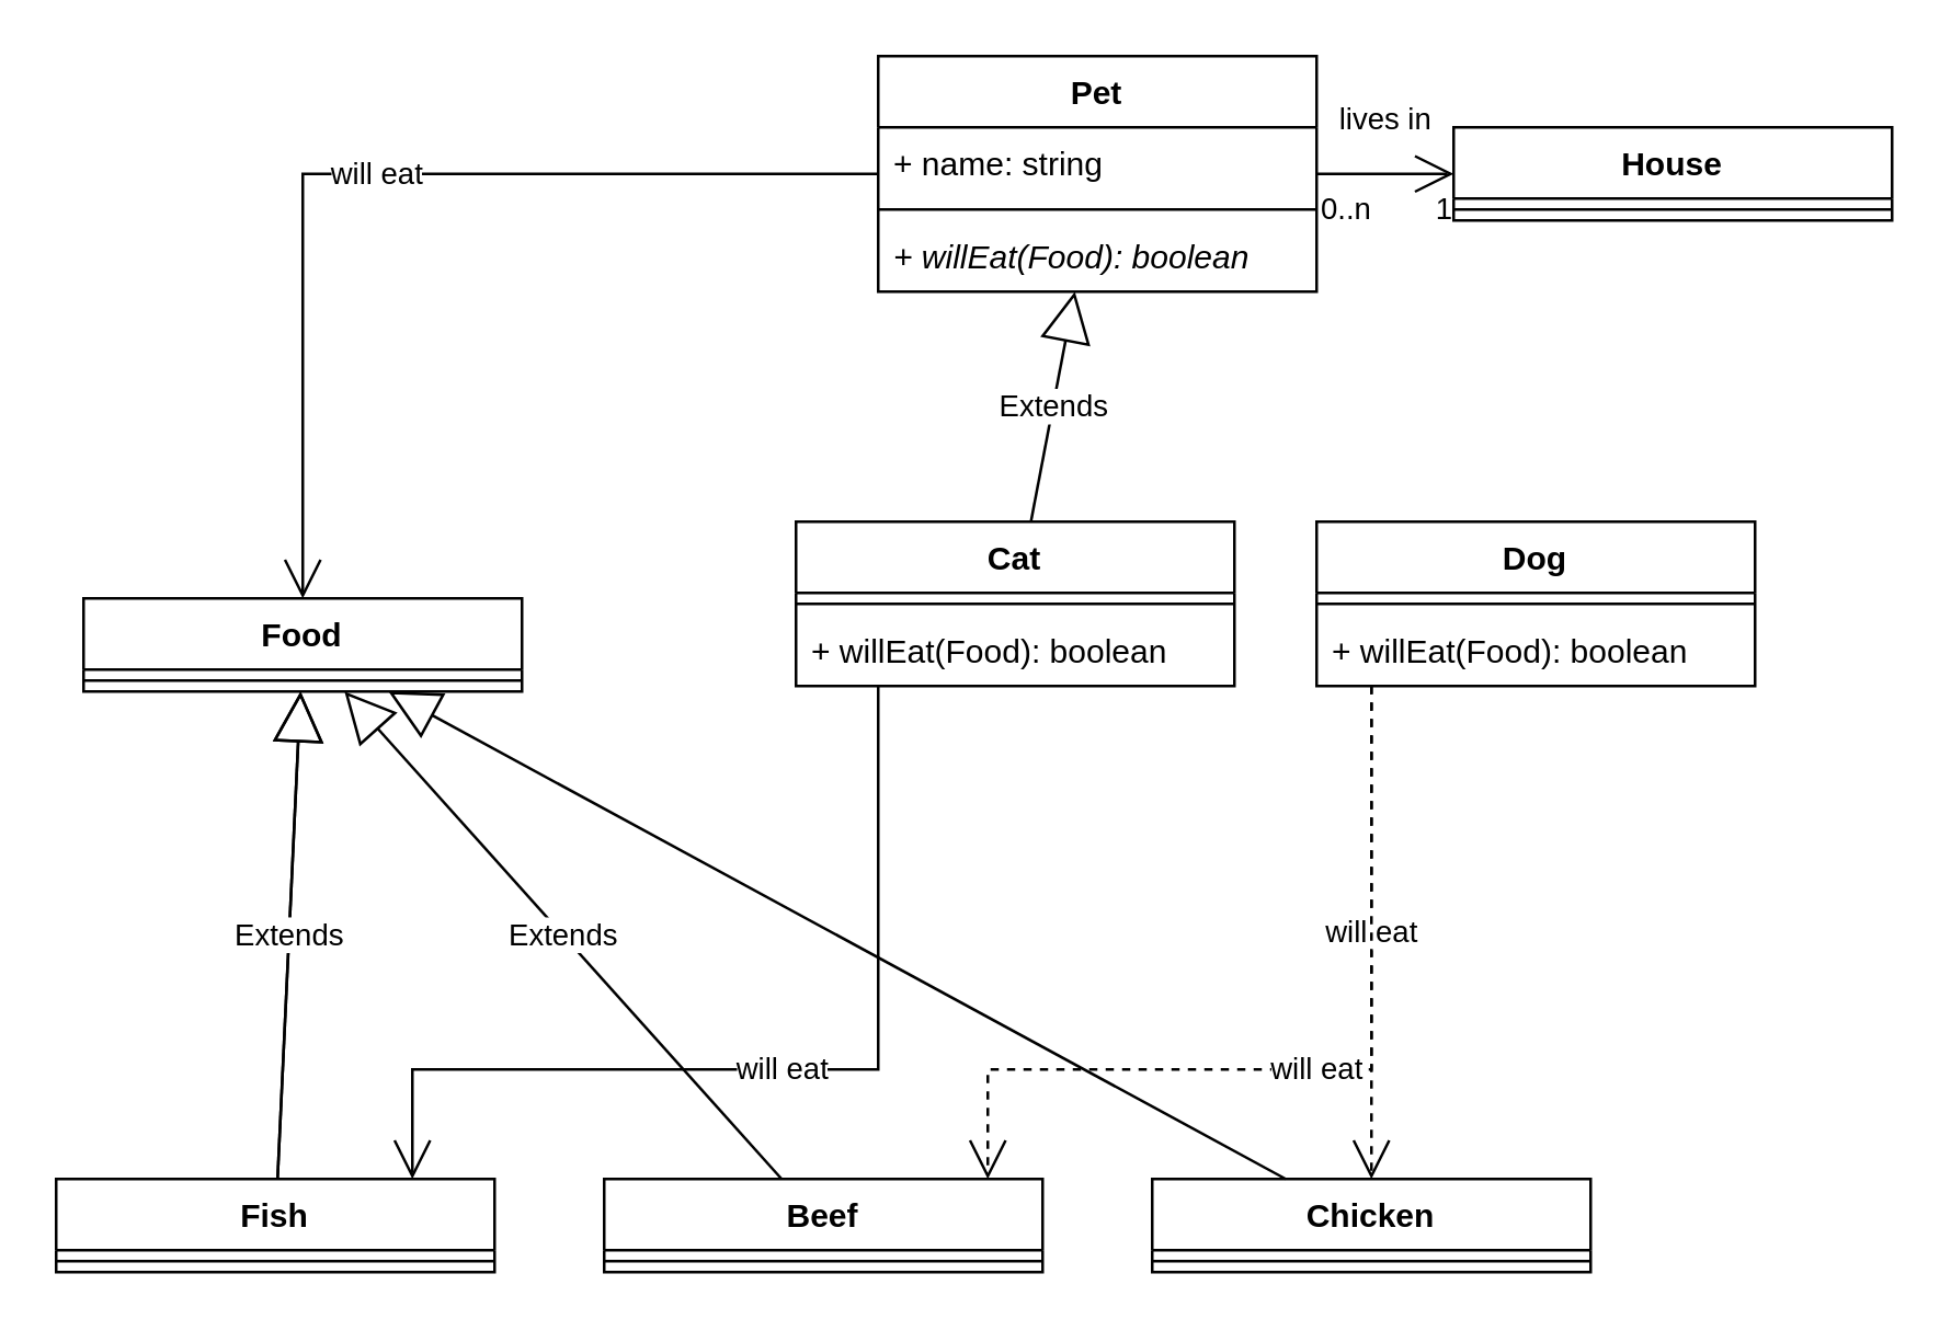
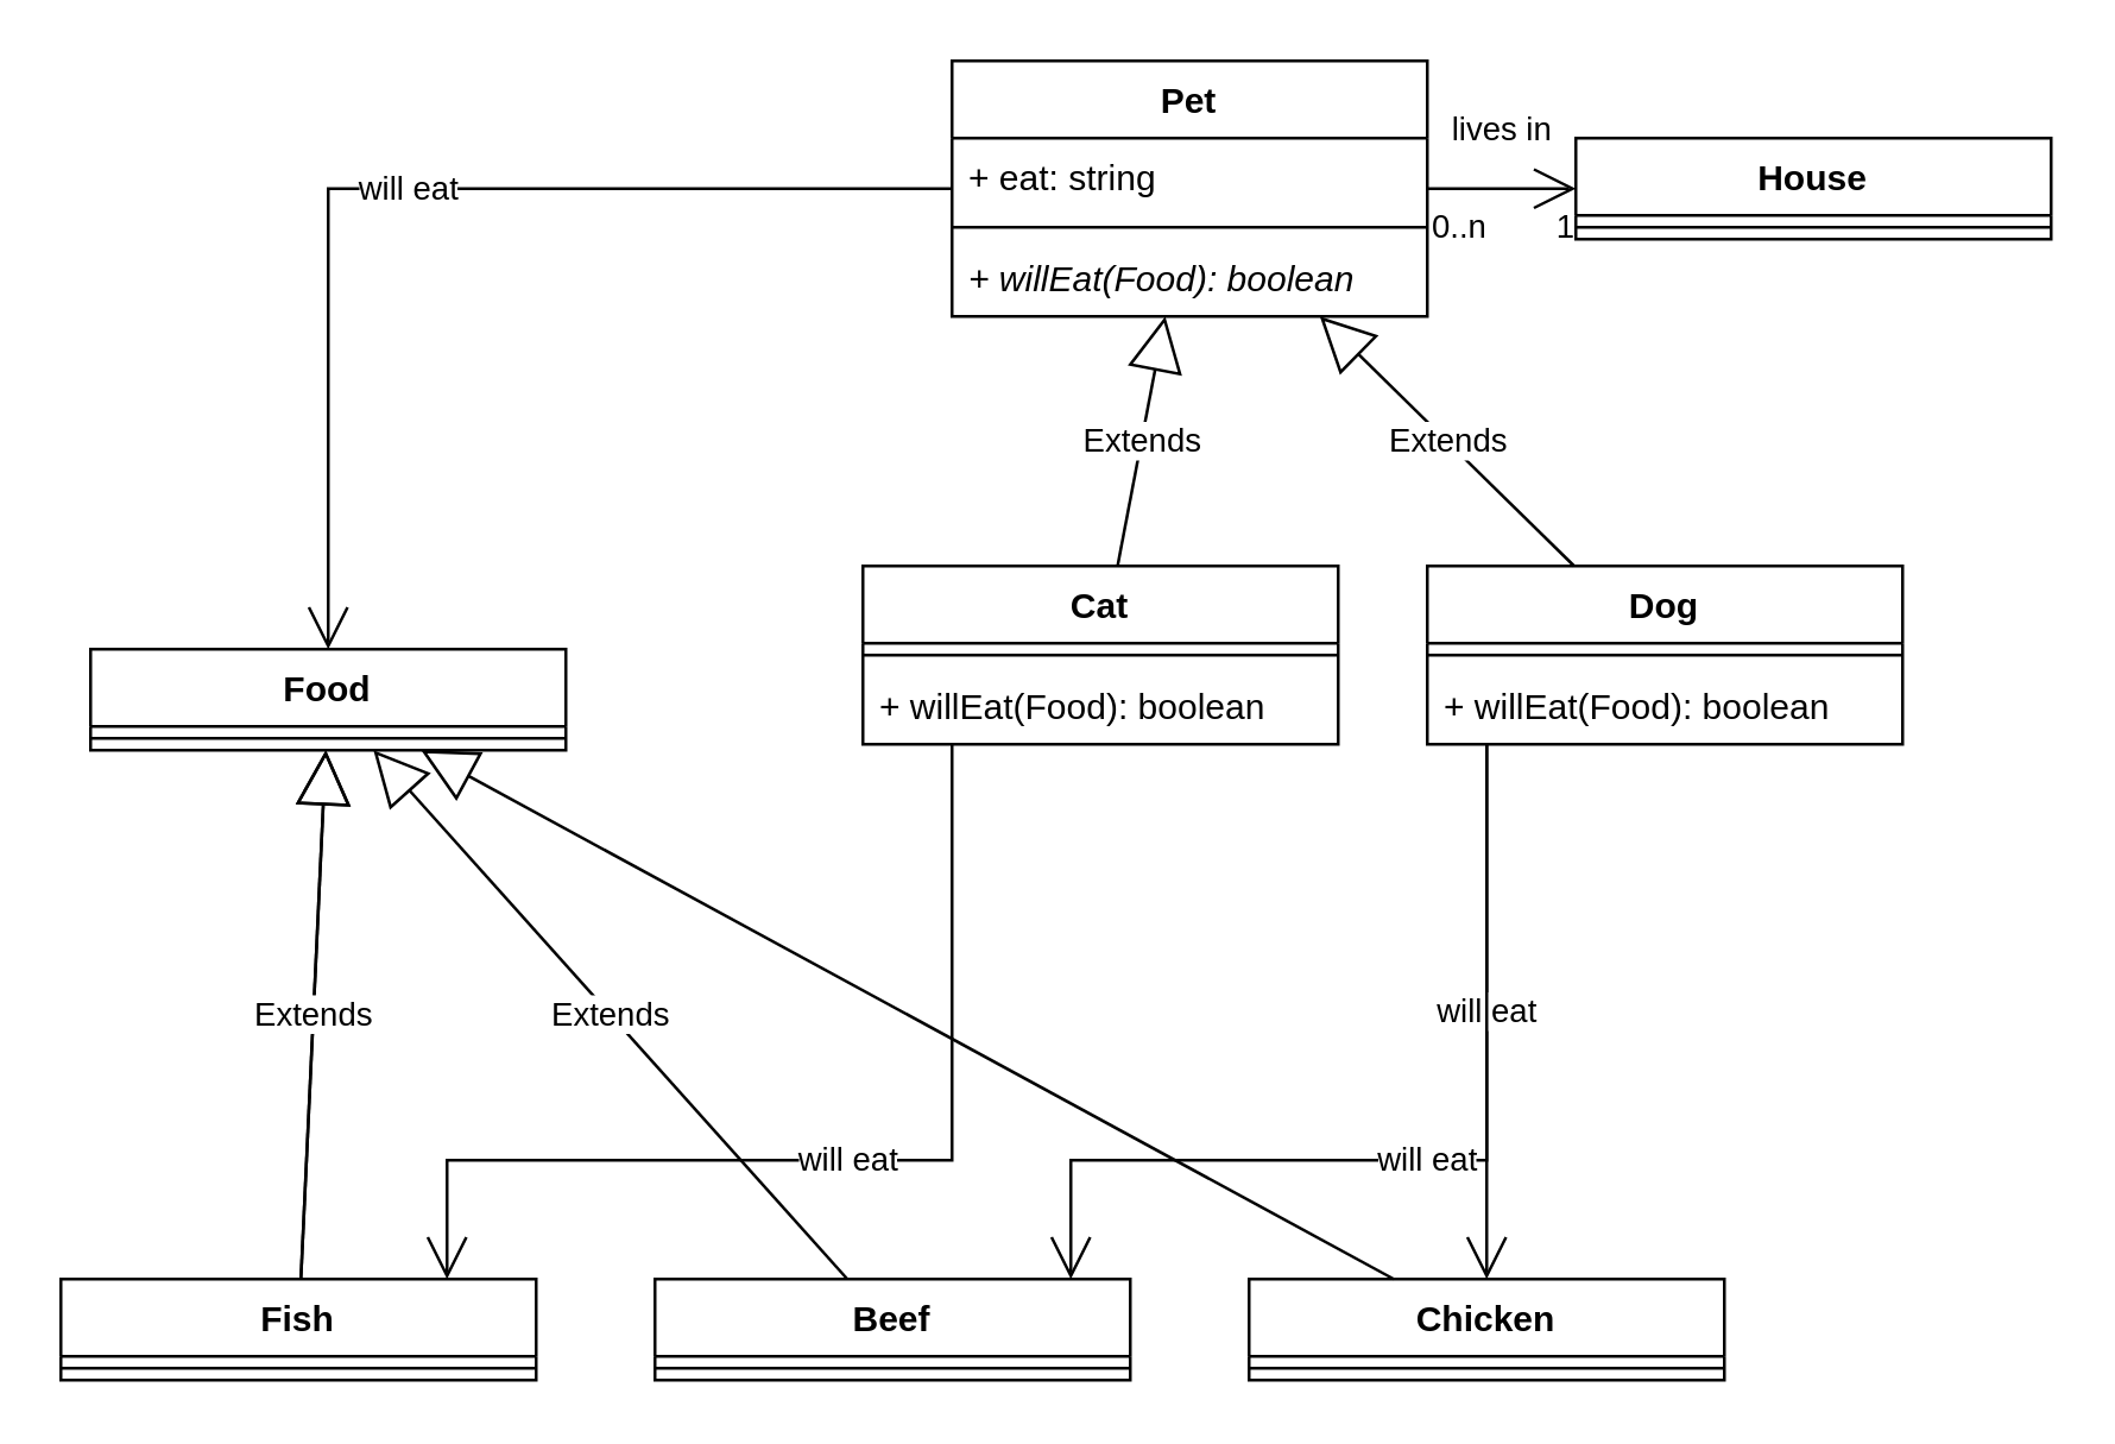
  <mxCell id="0" />
  <mxCell id="1" parent="0" />
  <mxCell id="2" value="Pet" style="swimlane;fontStyle=1;align=center;verticalAlign=top;childLayout=stackLayout;horizontal=1;startSize=26;horizontalStack=0;resizeParent=1;resizeParentMax=0;resizeLast=0;collapsible=1;marginBottom=0;whiteSpace=wrap;html=1;" vertex="1" parent="1"><mxGeometry x="320" y="20" width="160" height="86" as="geometry" /></mxCell>
- <mxCell id="3" value="+ name: string" style="text;strokeColor=none;fillColor=none;align=left;verticalAlign=top;spacingLeft=4;spacingRight=4;overflow=hidden;rotatable=0;points=[[0,0.5],[1,0.5]];portConstraint=eastwest;whiteSpace=wrap;html=1;" vertex="1" parent="2"><mxGeometry y="26" width="160" height="26" as="geometry" /></mxCell>
+ <mxCell id="3" value="+ eat: string" style="text;strokeColor=none;fillColor=none;align=left;verticalAlign=top;spacingLeft=4;spacingRight=4;overflow=hidden;rotatable=0;points=[[0,0.5],[1,0.5]];portConstraint=eastwest;whiteSpace=wrap;html=1;" vertex="1" parent="2"><mxGeometry y="26" width="160" height="26" as="geometry" /></mxCell>
  <mxCell id="4" value="" style="line;strokeWidth=1;fillColor=none;align=left;verticalAlign=middle;spacingTop=-1;spacingLeft=3;spacingRight=3;rotatable=0;labelPosition=right;points=[];portConstraint=eastwest;strokeColor=inherit;" vertex="1" parent="2"><mxGeometry y="52" width="160" height="8" as="geometry" /></mxCell>
  <mxCell id="5" value="+ willEat(Food): boolean" style="text;strokeColor=none;fillColor=none;align=left;verticalAlign=top;spacingLeft=4;spacingRight=4;overflow=hidden;rotatable=0;points=[[0,0.5],[1,0.5]];portConstraint=eastwest;whiteSpace=wrap;html=1;fontStyle=2" vertex="1" parent="2"><mxGeometry y="60" width="160" height="26" as="geometry" /></mxCell>
  <mxCell id="6" value="Cat" style="swimlane;fontStyle=1;align=center;verticalAlign=top;childLayout=stackLayout;horizontal=1;startSize=26;horizontalStack=0;resizeParent=1;resizeParentMax=0;resizeLast=0;collapsible=1;marginBottom=0;whiteSpace=wrap;html=1;" vertex="1" parent="1"><mxGeometry x="290" y="190" width="160" height="60" as="geometry" /></mxCell>
  <mxCell id="7" value="" style="line;strokeWidth=1;fillColor=none;align=left;verticalAlign=middle;spacingTop=-1;spacingLeft=3;spacingRight=3;rotatable=0;labelPosition=right;points=[];portConstraint=eastwest;strokeColor=inherit;" vertex="1" parent="6"><mxGeometry y="26" width="160" height="8" as="geometry" /></mxCell>
  <mxCell id="8" value="+ willEat(Food): boolean" style="text;strokeColor=none;fillColor=none;align=left;verticalAlign=top;spacingLeft=4;spacingRight=4;overflow=hidden;rotatable=0;points=[[0,0.5],[1,0.5]];portConstraint=eastwest;whiteSpace=wrap;html=1;" vertex="1" parent="6"><mxGeometry y="34" width="160" height="26" as="geometry" /></mxCell>
  <mxCell id="9" value="House" style="swimlane;fontStyle=1;align=center;verticalAlign=top;childLayout=stackLayout;horizontal=1;startSize=26;horizontalStack=0;resizeParent=1;resizeParentMax=0;resizeLast=0;collapsible=1;marginBottom=0;whiteSpace=wrap;html=1;" vertex="1" parent="1"><mxGeometry x="530" y="46" width="160" height="34" as="geometry" /></mxCell>
  <mxCell id="10" value="" style="line;strokeWidth=1;fillColor=none;align=left;verticalAlign=middle;spacingTop=-1;spacingLeft=3;spacingRight=3;rotatable=0;labelPosition=right;points=[];portConstraint=eastwest;strokeColor=inherit;" vertex="1" parent="9"><mxGeometry y="26" width="160" height="8" as="geometry" /></mxCell>
  <mxCell id="11" value="lives in" style="endArrow=open;html=1;endSize=12;startArrow=none;startSize=14;startFill=0;edgeStyle=orthogonalEdgeStyle;rounded=0;" edge="1" parent="1" source="2" target="9"><mxGeometry y="20" relative="1" as="geometry"><mxPoint x="500" y="-140" as="sourcePoint" /><mxPoint x="660" y="-140" as="targetPoint" /><mxPoint as="offset" /></mxGeometry></mxCell>
  <mxCell id="12" value="0..n" style="edgeLabel;resizable=0;html=1;align=left;verticalAlign=top;" connectable="0" vertex="1" parent="11"><mxGeometry x="-1" relative="1" as="geometry" /></mxCell>
  <mxCell id="13" value="1" style="edgeLabel;resizable=0;html=1;align=right;verticalAlign=top;" connectable="0" vertex="1" parent="11"><mxGeometry x="1" relative="1" as="geometry" /></mxCell>
  <mxCell id="14" value="Dog" style="swimlane;fontStyle=1;align=center;verticalAlign=top;childLayout=stackLayout;horizontal=1;startSize=26;horizontalStack=0;resizeParent=1;resizeParentMax=0;resizeLast=0;collapsible=1;marginBottom=0;whiteSpace=wrap;html=1;" vertex="1" parent="1"><mxGeometry x="480" y="190" width="160" height="60" as="geometry" /></mxCell>
  <mxCell id="15" value="" style="line;strokeWidth=1;fillColor=none;align=left;verticalAlign=middle;spacingTop=-1;spacingLeft=3;spacingRight=3;rotatable=0;labelPosition=right;points=[];portConstraint=eastwest;strokeColor=inherit;" vertex="1" parent="14"><mxGeometry y="26" width="160" height="8" as="geometry" /></mxCell>
  <mxCell id="16" value="+ willEat(Food): boolean" style="text;strokeColor=none;fillColor=none;align=left;verticalAlign=top;spacingLeft=4;spacingRight=4;overflow=hidden;rotatable=0;points=[[0,0.5],[1,0.5]];portConstraint=eastwest;whiteSpace=wrap;html=1;" vertex="1" parent="14"><mxGeometry y="34" width="160" height="26" as="geometry" /></mxCell>
  <mxCell id="17" value="Extends" style="endArrow=block;endSize=16;endFill=0;html=1;rounded=0;" edge="1" parent="1" source="6" target="2"><mxGeometry width="160" relative="1" as="geometry"><mxPoint x="460" y="130" as="sourcePoint" /><mxPoint x="620" y="130" as="targetPoint" /></mxGeometry></mxCell>
+ <mxCell id="18" value="Extends" style="endArrow=block;endSize=16;endFill=0;html=1;rounded=0;" edge="1" parent="1" source="14" target="2"><mxGeometry width="160" relative="1" as="geometry"><mxPoint x="318" y="190" as="sourcePoint" /><mxPoint x="364" y="116" as="targetPoint" /></mxGeometry></mxCell>
  <mxCell id="19" value="Food" style="swimlane;fontStyle=1;align=center;verticalAlign=top;childLayout=stackLayout;horizontal=1;startSize=26;horizontalStack=0;resizeParent=1;resizeParentMax=0;resizeLast=0;collapsible=1;marginBottom=0;whiteSpace=wrap;html=1;" vertex="1" parent="1"><mxGeometry x="30" y="218" width="160" height="34" as="geometry" /></mxCell>
  <mxCell id="20" value="" style="line;strokeWidth=1;fillColor=none;align=left;verticalAlign=middle;spacingTop=-1;spacingLeft=3;spacingRight=3;rotatable=0;labelPosition=right;points=[];portConstraint=eastwest;strokeColor=inherit;" vertex="1" parent="19"><mxGeometry y="26" width="160" height="8" as="geometry" /></mxCell>
  <mxCell id="21" value="will eat" style="endArrow=open;html=1;endSize=12;startArrow=none;startSize=14;startFill=0;edgeStyle=orthogonalEdgeStyle;rounded=0;endFill=0;" edge="1" parent="1" source="2" target="19"><mxGeometry relative="1" as="geometry"><mxPoint x="270" y="260" as="sourcePoint" /><mxPoint x="430" y="260" as="targetPoint" /></mxGeometry></mxCell>
  <mxCell id="22" value="Beef" style="swimlane;fontStyle=1;align=center;verticalAlign=top;childLayout=stackLayout;horizontal=1;startSize=26;horizontalStack=0;resizeParent=1;resizeParentMax=0;resizeLast=0;collapsible=1;marginBottom=0;whiteSpace=wrap;html=1;" vertex="1" parent="1"><mxGeometry x="220" y="430" width="160" height="34" as="geometry" /></mxCell>
  <mxCell id="23" value="" style="line;strokeWidth=1;fillColor=none;align=left;verticalAlign=middle;spacingTop=-1;spacingLeft=3;spacingRight=3;rotatable=0;labelPosition=right;points=[];portConstraint=eastwest;strokeColor=inherit;" vertex="1" parent="22"><mxGeometry y="26" width="160" height="8" as="geometry" /></mxCell>
  <mxCell id="24" value="Chicken" style="swimlane;fontStyle=1;align=center;verticalAlign=top;childLayout=stackLayout;horizontal=1;startSize=26;horizontalStack=0;resizeParent=1;resizeParentMax=0;resizeLast=0;collapsible=1;marginBottom=0;whiteSpace=wrap;html=1;" vertex="1" parent="1"><mxGeometry x="420" y="430" width="160" height="34" as="geometry" /></mxCell>
  <mxCell id="25" value="" style="line;strokeWidth=1;fillColor=none;align=left;verticalAlign=middle;spacingTop=-1;spacingLeft=3;spacingRight=3;rotatable=0;labelPosition=right;points=[];portConstraint=eastwest;strokeColor=inherit;" vertex="1" parent="24"><mxGeometry y="26" width="160" height="8" as="geometry" /></mxCell>
  <mxCell id="26" value="Extends" style="endArrow=block;endSize=16;endFill=0;html=1;rounded=0;" edge="1" parent="1" source="30" target="19"><mxGeometry width="160" relative="1" as="geometry"><mxPoint x="386" y="200" as="sourcePoint" /><mxPoint x="402" y="116" as="targetPoint" /></mxGeometry></mxCell>
  <mxCell id="27" value="Extends" style="endArrow=block;endSize=16;endFill=0;html=1;rounded=0;" edge="1" parent="1" source="22" target="19"><mxGeometry width="160" relative="1" as="geometry"><mxPoint x="93" y="240" as="sourcePoint" /><mxPoint x="127" y="64" as="targetPoint" /></mxGeometry></mxCell>
  <mxCell id="28" value="Extends" style="endArrow=block;endSize=16;endFill=0;html=1;rounded=0;" edge="1" parent="1" source="30" target="19"><mxGeometry width="160" relative="1" as="geometry"><mxPoint x="139" y="290" as="sourcePoint" /><mxPoint x="131" y="64" as="targetPoint" /></mxGeometry></mxCell>
  <mxCell id="29" value="" style="endArrow=block;endSize=16;endFill=0;html=1;rounded=0;" edge="1" parent="1" source="24" target="19"><mxGeometry width="160" relative="1" as="geometry"><mxPoint x="243" y="340" as="sourcePoint" /><mxPoint x="127" y="54" as="targetPoint" /></mxGeometry></mxCell>
  <mxCell id="30" value="Fish" style="swimlane;fontStyle=1;align=center;verticalAlign=top;childLayout=stackLayout;horizontal=1;startSize=26;horizontalStack=0;resizeParent=1;resizeParentMax=0;resizeLast=0;collapsible=1;marginBottom=0;whiteSpace=wrap;html=1;" vertex="1" parent="1"><mxGeometry x="20" y="430" width="160" height="34" as="geometry" /></mxCell>
  <mxCell id="31" value="" style="line;strokeWidth=1;fillColor=none;align=left;verticalAlign=middle;spacingTop=-1;spacingLeft=3;spacingRight=3;rotatable=0;labelPosition=right;points=[];portConstraint=eastwest;strokeColor=inherit;" vertex="1" parent="30"><mxGeometry y="26" width="160" height="8" as="geometry" /></mxCell>
- <mxCell id="32" value="will eat" style="endArrow=open;html=1;endSize=12;startArrow=none;startSize=14;startFill=0;edgeStyle=orthogonalEdgeStyle;rounded=0;endFill=0;dashed=1;" edge="1" parent="1" source="14" target="24"><mxGeometry relative="1" as="geometry"><mxPoint x="330" y="73" as="sourcePoint" /><mxPoint x="120" y="228" as="targetPoint" /><Array as="points"><mxPoint x="500" y="290" /><mxPoint x="500" y="290" /></Array></mxGeometry></mxCell>
- <mxCell id="33" value="will eat" style="endArrow=open;html=1;endSize=12;startArrow=none;startSize=14;startFill=0;edgeStyle=orthogonalEdgeStyle;rounded=0;endFill=0;dashed=1;" edge="1" parent="1" source="14" target="22"><mxGeometry relative="1" as="geometry"><mxPoint x="570" y="260" as="sourcePoint" /><mxPoint x="510" y="440" as="targetPoint" /><Array as="points"><mxPoint x="500" y="390" /><mxPoint x="360" y="390" /></Array></mxGeometry></mxCell>
+ <mxCell id="32" value="will eat" style="endArrow=open;html=1;endSize=12;startArrow=none;startSize=14;startFill=0;edgeStyle=orthogonalEdgeStyle;rounded=0;endFill=0;" edge="1" parent="1" source="14" target="24"><mxGeometry relative="1" as="geometry"><mxPoint x="330" y="73" as="sourcePoint" /><mxPoint x="120" y="228" as="targetPoint" /><Array as="points"><mxPoint x="500" y="290" /><mxPoint x="500" y="290" /></Array></mxGeometry></mxCell>
+ <mxCell id="33" value="will eat" style="endArrow=open;html=1;endSize=12;startArrow=none;startSize=14;startFill=0;edgeStyle=orthogonalEdgeStyle;rounded=0;endFill=0;" edge="1" parent="1" source="14" target="22"><mxGeometry relative="1" as="geometry"><mxPoint x="570" y="260" as="sourcePoint" /><mxPoint x="510" y="440" as="targetPoint" /><Array as="points"><mxPoint x="500" y="390" /><mxPoint x="360" y="390" /></Array></mxGeometry></mxCell>
  <mxCell id="34" value="will eat" style="endArrow=open;html=1;endSize=12;startArrow=none;startSize=14;startFill=0;edgeStyle=orthogonalEdgeStyle;rounded=0;endFill=0;" edge="1" parent="1" source="6" target="30"><mxGeometry relative="1" as="geometry"><mxPoint x="380" y="260" as="sourcePoint" /><mxPoint x="290" y="440" as="targetPoint" /><Array as="points"><mxPoint x="320" y="390" /><mxPoint x="150" y="390" /></Array></mxGeometry></mxCell>
